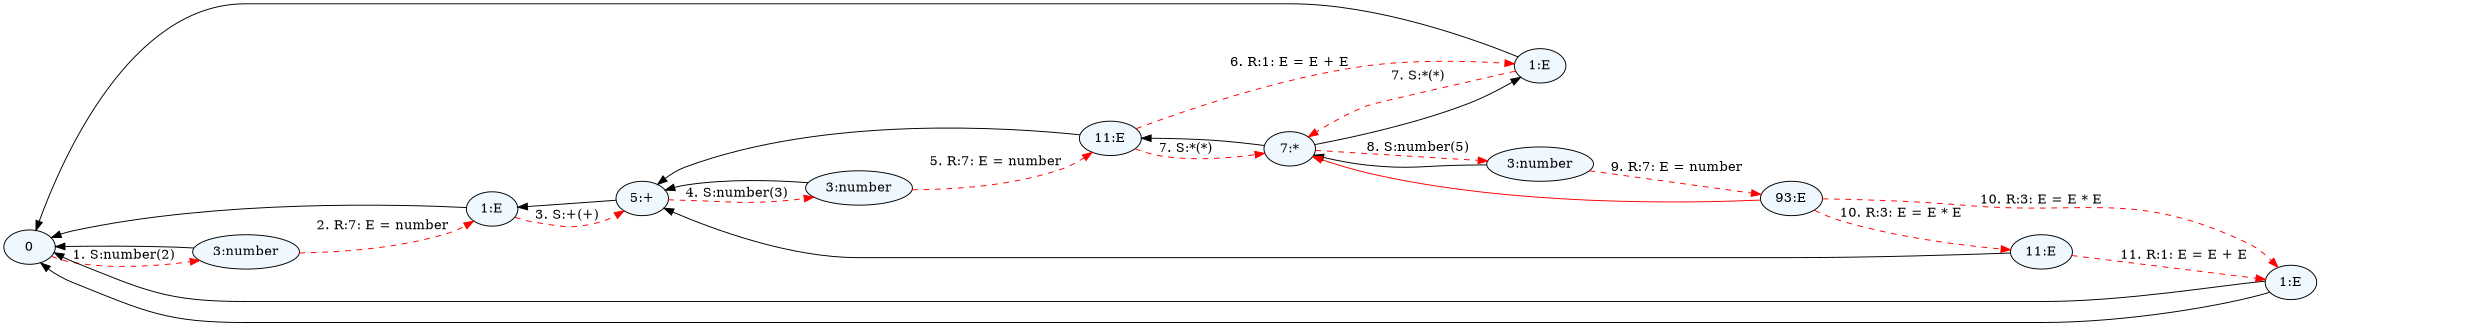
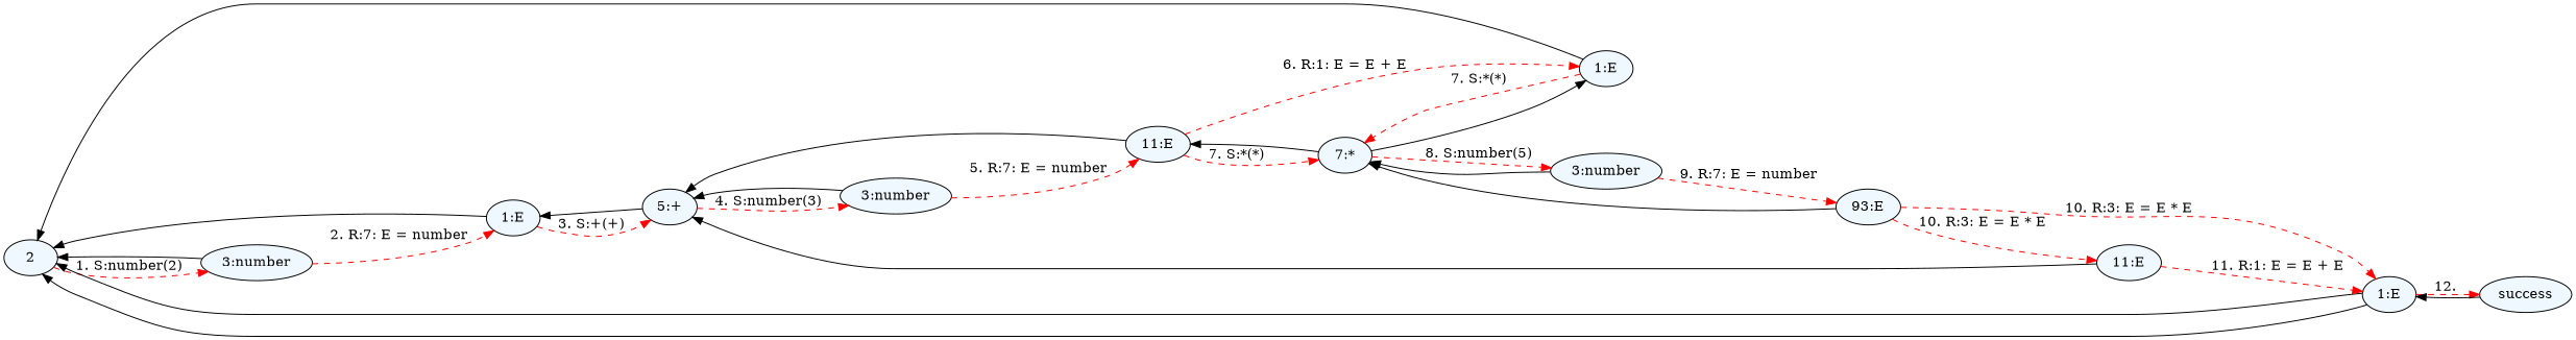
  digraph {
    fontname="Bitstream Vera Sans"
    fontsize=8
    nodesep=0.3
    rankdir=LR
    node [fillcolor=aliceblue style=filled]
    edge [arrowtail=empty dir=black]
-   n1 [label=0]
+   n1 [label=2]
    n2 [label="3:number"]
    n3 [label="1:E"]
    n4 [label="5:+"]
    n5 [label="3:number"]
    n6 [label="11:E"]
    n7 [label="1:E"]
    n8 [label="7:*"]
    n9 [label="3:number"]
    n10 [label="93:E"]
    n11 [label="1:E"]
    n12 [label="11:E"]
+   success
    n1 -> n2 [color=red label="1. S:number(2)" style=dashed]
    n2 -> n1
    n2 -> n3 [color=red label="2. R:7: E = number" style=dashed]
    n3 -> n1
    n3 -> n4 [color=red label="3. S:+(+)" style=dashed]
    n4 -> n3
    n4 -> n5 [color=red label="4. S:number(3)" style=dashed]
    n5 -> n4
    n5 -> n6 [color=red label="5. R:7: E = number" style=dashed]
    n6 -> n4
    n6 -> n7 [color=red label="6. R:1: E = E + E" style=dashed]
    n6 -> n8 [color=red label="7. S:*(*)" style=dashed]
    n7 -> n1
    n7 -> n8 [color=red label="7. S:*(*)" style=dashed]
    n8 -> n6
    n8 -> n7
    n8 -> n9 [color=red label="8. S:number(5)" style=dashed]
    n9 -> n8
    n9 -> n10 [color=red label="9. R:7: E = number" style=dashed]
-   n10 -> n8 [color=red]
+   n10 -> n8
    n10 -> n11 [color=red label="10. R:3: E = E * E" style=dashed]
    n10 -> n12 [color=red label="10. R:3: E = E * E" style=dashed]
    n11 -> n1
    n11 -> n1
+   n11 -> success [color=red label="12. " style=dashed]
    n12 -> n4
    n12 -> n11 [color=red label="11. R:1: E = E + E" style=dashed]
+   success -> n11
  }
